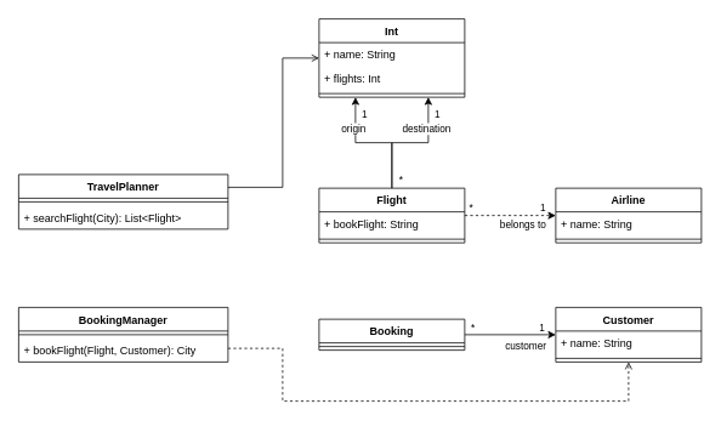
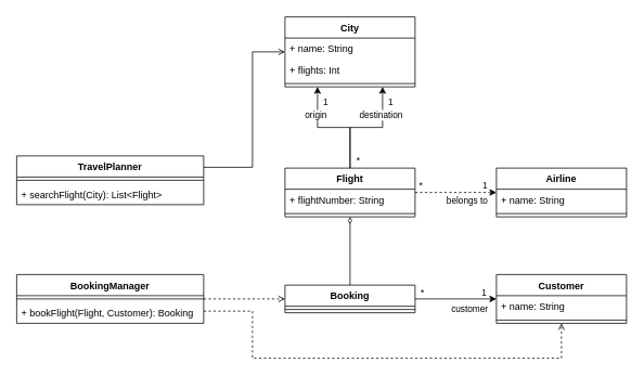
  <mxCell id="0" />
  <mxCell id="1" parent="0" />
- <mxCell id="2" value="Int" style="swimlane;fontStyle=1;align=center;verticalAlign=top;childLayout=stackLayout;horizontal=1;startSize=26;horizontalStack=0;resizeParent=1;resizeParentMax=0;resizeLast=0;collapsible=1;marginBottom=0;" parent="1" vertex="1"><mxGeometry x="350" y="20" width="160" height="86" as="geometry" /></mxCell>
+ <mxCell id="2" value="City" style="swimlane;fontStyle=1;align=center;verticalAlign=top;childLayout=stackLayout;horizontal=1;startSize=26;horizontalStack=0;resizeParent=1;resizeParentMax=0;resizeLast=0;collapsible=1;marginBottom=0;" parent="1" vertex="1"><mxGeometry x="350" y="20" width="160" height="86" as="geometry" /></mxCell>
  <mxCell id="3" value="+ name: String" style="text;strokeColor=none;fillColor=none;align=left;verticalAlign=top;spacingLeft=4;spacingRight=4;overflow=hidden;rotatable=0;points=[[0,0.5],[1,0.5]];portConstraint=eastwest;" parent="2" vertex="1"><mxGeometry y="26" width="160" height="26" as="geometry" /></mxCell>
  <mxCell id="4" value="+ flights: Int" style="text;strokeColor=none;fillColor=none;align=left;verticalAlign=top;spacingLeft=4;spacingRight=4;overflow=hidden;rotatable=0;points=[[0,0.5],[1,0.5]];portConstraint=eastwest;" parent="2" vertex="1"><mxGeometry y="52" width="160" height="26" as="geometry" /></mxCell>
  <mxCell id="5" value="" style="line;strokeWidth=1;fillColor=none;align=left;verticalAlign=middle;spacingTop=-1;spacingLeft=3;spacingRight=3;rotatable=0;labelPosition=right;points=[];portConstraint=eastwest;" parent="2" vertex="1"><mxGeometry y="78" width="160" height="8" as="geometry" /></mxCell>
  <mxCell id="6" style="edgeStyle=orthogonalEdgeStyle;rounded=0;orthogonalLoop=1;jettySize=auto;html=1;endArrow=classic;endFill=1;entryX=0.25;entryY=1;entryDx=0;entryDy=0;" parent="1" source="13" target="2" edge="1"><mxGeometry relative="1" as="geometry"><mxPoint x="570" y="102" as="targetPoint" /></mxGeometry></mxCell>
  <mxCell id="7" value="origin" style="edgeLabel;html=1;align=center;verticalAlign=middle;resizable=0;points=[];" parent="6" vertex="1" connectable="0"><mxGeometry x="0.716" y="1" relative="1" as="geometry"><mxPoint x="-1.43" y="14" as="offset" /></mxGeometry></mxCell>
  <mxCell id="8" value="1" style="edgeLabel;html=1;align=center;verticalAlign=middle;resizable=0;points=[];" vertex="1" connectable="0" parent="6"><mxGeometry x="0.749" relative="1" as="geometry"><mxPoint x="9.99" as="offset" /></mxGeometry></mxCell>
  <mxCell id="9" style="edgeStyle=orthogonalEdgeStyle;rounded=0;orthogonalLoop=1;jettySize=auto;html=1;endArrow=classic;endFill=1;dashed=1;" parent="1" source="13" target="39" edge="1"><mxGeometry relative="1" as="geometry" /></mxCell>
  <mxCell id="10" value="*" style="edgeLabel;html=1;align=center;verticalAlign=middle;resizable=0;points=[];" parent="9" vertex="1" connectable="0"><mxGeometry x="-0.807" y="-1" relative="1" as="geometry"><mxPoint x="-3.71" y="-10" as="offset" /></mxGeometry></mxCell>
  <mxCell id="11" value="1" style="edgeLabel;html=1;align=center;verticalAlign=middle;resizable=0;points=[];" parent="9" vertex="1" connectable="0"><mxGeometry x="0.69" relative="1" as="geometry"><mxPoint y="-9.03" as="offset" /></mxGeometry></mxCell>
  <mxCell id="12" value="belongs to" style="edgeLabel;html=1;align=center;verticalAlign=middle;resizable=0;points=[];" parent="9" vertex="1" connectable="0"><mxGeometry x="0.089" y="-1" relative="1" as="geometry"><mxPoint x="9.97" y="8.97" as="offset" /></mxGeometry></mxCell>
  <mxCell id="13" value="Flight" style="swimlane;fontStyle=1;align=center;verticalAlign=top;childLayout=stackLayout;horizontal=1;startSize=26;horizontalStack=0;resizeParent=1;resizeParentMax=0;resizeLast=0;collapsible=1;marginBottom=0;" parent="1" vertex="1"><mxGeometry x="350" y="206" width="160" height="60" as="geometry" /></mxCell>
- <mxCell id="14" value="+ bookFlight: String" style="text;strokeColor=none;fillColor=none;align=left;verticalAlign=top;spacingLeft=4;spacingRight=4;overflow=hidden;rotatable=0;points=[[0,0.5],[1,0.5]];portConstraint=eastwest;" parent="13" vertex="1"><mxGeometry y="26" width="160" height="26" as="geometry" /></mxCell>
+ <mxCell id="14" value="+ flightNumber: String" style="text;strokeColor=none;fillColor=none;align=left;verticalAlign=top;spacingLeft=4;spacingRight=4;overflow=hidden;rotatable=0;points=[[0,0.5],[1,0.5]];portConstraint=eastwest;" parent="13" vertex="1"><mxGeometry y="26" width="160" height="26" as="geometry" /></mxCell>
  <mxCell id="15" value="" style="line;strokeWidth=1;fillColor=none;align=left;verticalAlign=middle;spacingTop=-1;spacingLeft=3;spacingRight=3;rotatable=0;labelPosition=right;points=[];portConstraint=eastwest;" parent="13" vertex="1"><mxGeometry y="52" width="160" height="8" as="geometry" /></mxCell>
+ <mxCell id="16" style="edgeStyle=orthogonalEdgeStyle;rounded=0;orthogonalLoop=1;jettySize=auto;html=1;exitX=0.5;exitY=0;exitDx=0;exitDy=0;endArrow=diamondThin;endFill=0;" edge="1" parent="1" source="21" target="13"><mxGeometry relative="1" as="geometry" /></mxCell>
  <mxCell id="17" style="edgeStyle=orthogonalEdgeStyle;rounded=0;orthogonalLoop=1;jettySize=auto;html=1;exitX=1;exitY=0.5;exitDx=0;exitDy=0;endArrow=classic;endFill=1;" edge="1" parent="1" source="21" target="32"><mxGeometry relative="1" as="geometry" /></mxCell>
  <mxCell id="18" value="*" style="edgeLabel;html=1;align=center;verticalAlign=middle;resizable=0;points=[];" vertex="1" connectable="0" parent="17"><mxGeometry x="-0.831" y="1" relative="1" as="geometry"><mxPoint y="-8" as="offset" /></mxGeometry></mxCell>
  <mxCell id="19" value="1" style="edgeLabel;html=1;align=center;verticalAlign=middle;resizable=0;points=[];" vertex="1" connectable="0" parent="17"><mxGeometry x="0.677" y="2" relative="1" as="geometry"><mxPoint y="-7" as="offset" /></mxGeometry></mxCell>
  <mxCell id="20" value="customer" style="edgeLabel;html=1;align=center;verticalAlign=middle;resizable=0;points=[];" vertex="1" connectable="0" parent="17"><mxGeometry x="0.578" y="-1" relative="1" as="geometry"><mxPoint x="-13" y="10" as="offset" /></mxGeometry></mxCell>
  <mxCell id="21" value="Booking" style="swimlane;fontStyle=1;align=center;verticalAlign=top;childLayout=stackLayout;horizontal=1;startSize=26;horizontalStack=0;resizeParent=1;resizeParentMax=0;resizeLast=0;collapsible=1;marginBottom=0;" parent="1" vertex="1"><mxGeometry x="350" y="350" width="160" height="34" as="geometry" /></mxCell>
  <mxCell id="22" value="" style="line;strokeWidth=1;fillColor=none;align=left;verticalAlign=middle;spacingTop=-1;spacingLeft=3;spacingRight=3;rotatable=0;labelPosition=right;points=[];portConstraint=eastwest;" parent="21" vertex="1"><mxGeometry y="26" width="160" height="8" as="geometry" /></mxCell>
+ <mxCell id="23" style="edgeStyle=orthogonalEdgeStyle;rounded=0;orthogonalLoop=1;jettySize=auto;html=1;exitX=1;exitY=0.5;exitDx=0;exitDy=0;entryX=0;entryY=0.5;entryDx=0;entryDy=0;dashed=1;endArrow=open;endFill=0;" edge="1" parent="1" source="25" target="21"><mxGeometry relative="1" as="geometry" /></mxCell>
  <mxCell id="24" style="edgeStyle=orthogonalEdgeStyle;rounded=0;orthogonalLoop=1;jettySize=auto;html=1;exitX=1;exitY=0.75;exitDx=0;exitDy=0;dashed=1;endArrow=open;endFill=0;" edge="1" parent="1" source="25" target="32"><mxGeometry relative="1" as="geometry"><Array as="points"><mxPoint x="310" y="382" /><mxPoint x="310" y="440" /><mxPoint x="690" y="440" /></Array></mxGeometry></mxCell>
  <mxCell id="25" value="BookingManager" style="swimlane;fontStyle=1;align=center;verticalAlign=top;childLayout=stackLayout;horizontal=1;startSize=26;horizontalStack=0;resizeParent=1;resizeParentMax=0;resizeLast=0;collapsible=1;marginBottom=0;" parent="1" vertex="1"><mxGeometry x="20" y="337" width="230" height="60" as="geometry" /></mxCell>
  <mxCell id="26" value="" style="line;strokeWidth=1;fillColor=none;align=left;verticalAlign=middle;spacingTop=-1;spacingLeft=3;spacingRight=3;rotatable=0;labelPosition=right;points=[];portConstraint=eastwest;" parent="25" vertex="1"><mxGeometry y="26" width="230" height="8" as="geometry" /></mxCell>
- <mxCell id="27" value="+ bookFlight(Flight, Customer): City" style="text;strokeColor=none;fillColor=none;align=left;verticalAlign=top;spacingLeft=4;spacingRight=4;overflow=hidden;rotatable=0;points=[[0,0.5],[1,0.5]];portConstraint=eastwest;" parent="25" vertex="1"><mxGeometry y="34" width="230" height="26" as="geometry" /></mxCell>
+ <mxCell id="27" value="+ bookFlight(Flight, Customer): Booking" style="text;strokeColor=none;fillColor=none;align=left;verticalAlign=top;spacingLeft=4;spacingRight=4;overflow=hidden;rotatable=0;points=[[0,0.5],[1,0.5]];portConstraint=eastwest;" parent="25" vertex="1"><mxGeometry y="34" width="230" height="26" as="geometry" /></mxCell>
  <mxCell id="28" style="edgeStyle=orthogonalEdgeStyle;rounded=0;orthogonalLoop=1;jettySize=auto;html=1;exitX=1;exitY=0.25;exitDx=0;exitDy=0;dashed=0;endArrow=open;endFill=0;" edge="1" parent="1" source="29" target="2"><mxGeometry relative="1" as="geometry"><Array as="points"><mxPoint x="310" y="205" /><mxPoint x="310" y="63" /></Array></mxGeometry></mxCell>
  <mxCell id="29" value="TravelPlanner" style="swimlane;fontStyle=1;align=center;verticalAlign=top;childLayout=stackLayout;horizontal=1;startSize=26;horizontalStack=0;resizeParent=1;resizeParentMax=0;resizeLast=0;collapsible=1;marginBottom=0;" parent="1" vertex="1"><mxGeometry x="20" y="191" width="230" height="60" as="geometry" /></mxCell>
  <mxCell id="30" value="" style="line;strokeWidth=1;fillColor=none;align=left;verticalAlign=middle;spacingTop=-1;spacingLeft=3;spacingRight=3;rotatable=0;labelPosition=right;points=[];portConstraint=eastwest;" parent="29" vertex="1"><mxGeometry y="26" width="230" height="8" as="geometry" /></mxCell>
  <mxCell id="31" value="+ searchFlight(City): List&lt;Flight&gt;" style="text;strokeColor=none;fillColor=none;align=left;verticalAlign=top;spacingLeft=4;spacingRight=4;overflow=hidden;rotatable=0;points=[[0,0.5],[1,0.5]];portConstraint=eastwest;" parent="29" vertex="1"><mxGeometry y="34" width="230" height="26" as="geometry" /></mxCell>
  <mxCell id="32" value="Customer" style="swimlane;fontStyle=1;align=center;verticalAlign=top;childLayout=stackLayout;horizontal=1;startSize=26;horizontalStack=0;resizeParent=1;resizeParentMax=0;resizeLast=0;collapsible=1;marginBottom=0;" parent="1" vertex="1"><mxGeometry x="610" y="337" width="160" height="60" as="geometry" /></mxCell>
  <mxCell id="33" value="+ name: String" style="text;strokeColor=none;fillColor=none;align=left;verticalAlign=top;spacingLeft=4;spacingRight=4;overflow=hidden;rotatable=0;points=[[0,0.5],[1,0.5]];portConstraint=eastwest;" parent="32" vertex="1"><mxGeometry y="26" width="160" height="26" as="geometry" /></mxCell>
  <mxCell id="34" value="" style="line;strokeWidth=1;fillColor=none;align=left;verticalAlign=middle;spacingTop=-1;spacingLeft=3;spacingRight=3;rotatable=0;labelPosition=right;points=[];portConstraint=eastwest;" parent="32" vertex="1"><mxGeometry y="52" width="160" height="8" as="geometry" /></mxCell>
  <mxCell id="35" style="edgeStyle=orthogonalEdgeStyle;rounded=0;orthogonalLoop=1;jettySize=auto;html=1;entryX=0.75;entryY=1;entryDx=0;entryDy=0;endArrow=classic;endFill=1;" parent="1" source="13" target="2" edge="1"><mxGeometry relative="1" as="geometry" /></mxCell>
  <mxCell id="36" value="destination" style="edgeLabel;html=1;align=center;verticalAlign=middle;resizable=0;points=[];" parent="35" vertex="1" connectable="0"><mxGeometry x="0.649" relative="1" as="geometry"><mxPoint x="-2.43" y="9.43" as="offset" /></mxGeometry></mxCell>
  <mxCell id="37" value="1" style="edgeLabel;html=1;align=center;verticalAlign=middle;resizable=0;points=[];" vertex="1" connectable="0" parent="35"><mxGeometry x="0.749" y="-1" relative="1" as="geometry"><mxPoint x="8.99" as="offset" /></mxGeometry></mxCell>
  <mxCell id="38" value="*" style="edgeLabel;html=1;align=center;verticalAlign=middle;resizable=0;points=[];" vertex="1" connectable="0" parent="35"><mxGeometry x="-0.851" y="1" relative="1" as="geometry"><mxPoint x="10.97" as="offset" /></mxGeometry></mxCell>
  <mxCell id="39" value="Airline" style="swimlane;fontStyle=1;align=center;verticalAlign=top;childLayout=stackLayout;horizontal=1;startSize=26;horizontalStack=0;resizeParent=1;resizeParentMax=0;resizeLast=0;collapsible=1;marginBottom=0;" parent="1" vertex="1"><mxGeometry x="610" y="206" width="160" height="60" as="geometry" /></mxCell>
  <mxCell id="40" value="+ name: String" style="text;strokeColor=none;fillColor=none;align=left;verticalAlign=top;spacingLeft=4;spacingRight=4;overflow=hidden;rotatable=0;points=[[0,0.5],[1,0.5]];portConstraint=eastwest;" parent="39" vertex="1"><mxGeometry y="26" width="160" height="26" as="geometry" /></mxCell>
  <mxCell id="41" value="" style="line;strokeWidth=1;fillColor=none;align=left;verticalAlign=middle;spacingTop=-1;spacingLeft=3;spacingRight=3;rotatable=0;labelPosition=right;points=[];portConstraint=eastwest;" parent="39" vertex="1"><mxGeometry y="52" width="160" height="8" as="geometry" /></mxCell>
